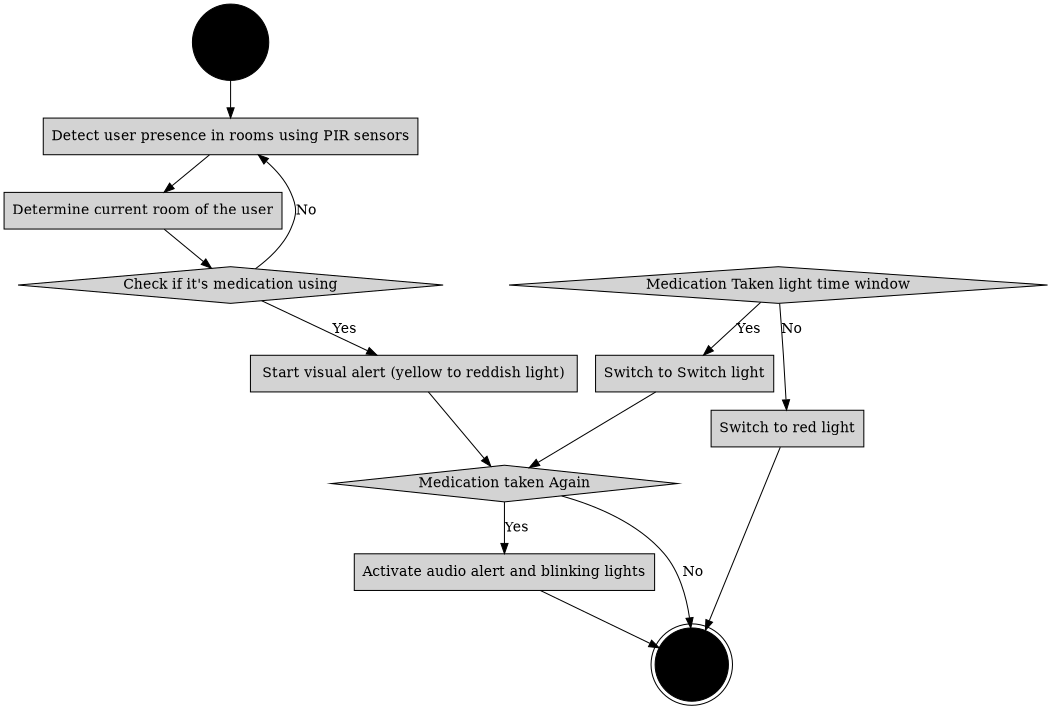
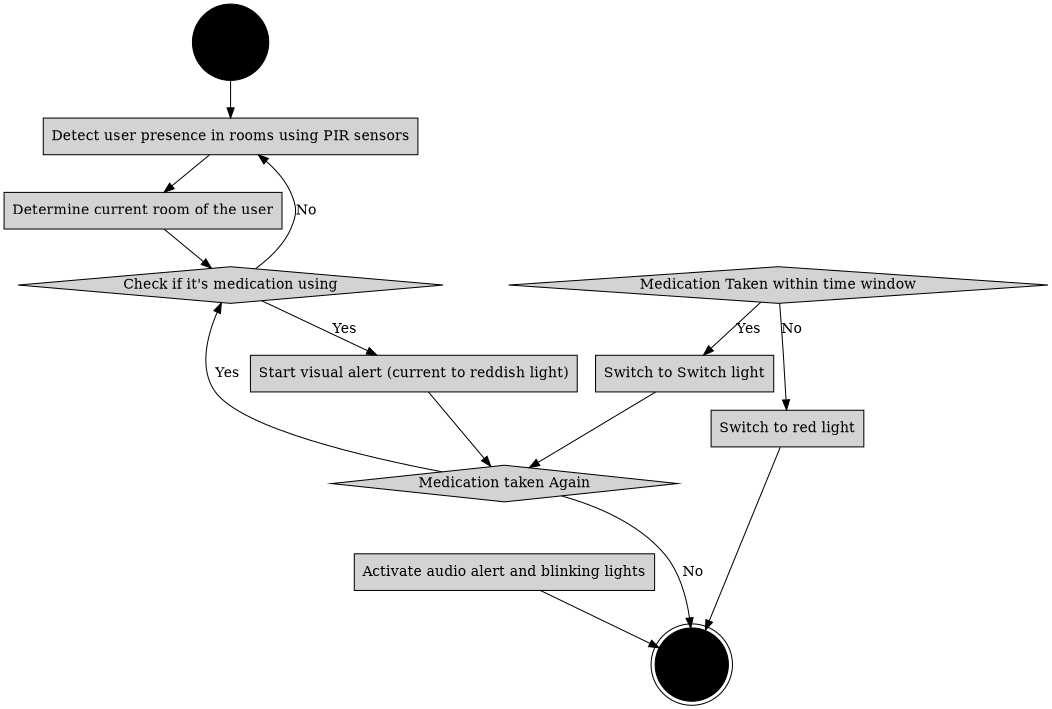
  digraph {
    rankdir=TB
    node [fillcolor=lightgrey shape=rect style=filled]
    n1 [fillcolor=black label=Start shape=circle width=0.3]
    n2 [label="Detect user presence in rooms using PIR sensors"]
    n3 [label="Determine current room of the user"]
    n4 [label="Check if it's medication using" shape=diamond]
-   n5 [label="Start visual alert (yellow to reddish light)"]
+   n5 [label="Start visual alert (current to reddish light)"]
    n6 [label="Medication taken Again" shape=diamond]
-   n7 [label="Medication Taken light time window" shape=diamond]
+   n7 [label="Medication Taken within time window" shape=diamond]
    n8 [label="Switch to red light"]
    n9 [label="Switch to Switch light"]
    n10 [fillcolor=black label=End shape=doublecircle width=0.3]
    n11 [label="Activate audio alert and blinking lights"]
    n1 -> n2
    n2 -> n3
    n3 -> n4
    n4 -> n2 [label=No]
    n4 -> n5 [label=Yes]
    n5 -> n6
    n6 -> n10 [label=No]
-   n6 -> n11 [label=Yes]
+   n6 -> n4 [label=Yes]
    n7 -> n8 [label=No]
    n7 -> n9 [label=Yes]
    n8 -> n10
    n9 -> n6
    n11 -> n10
  }
